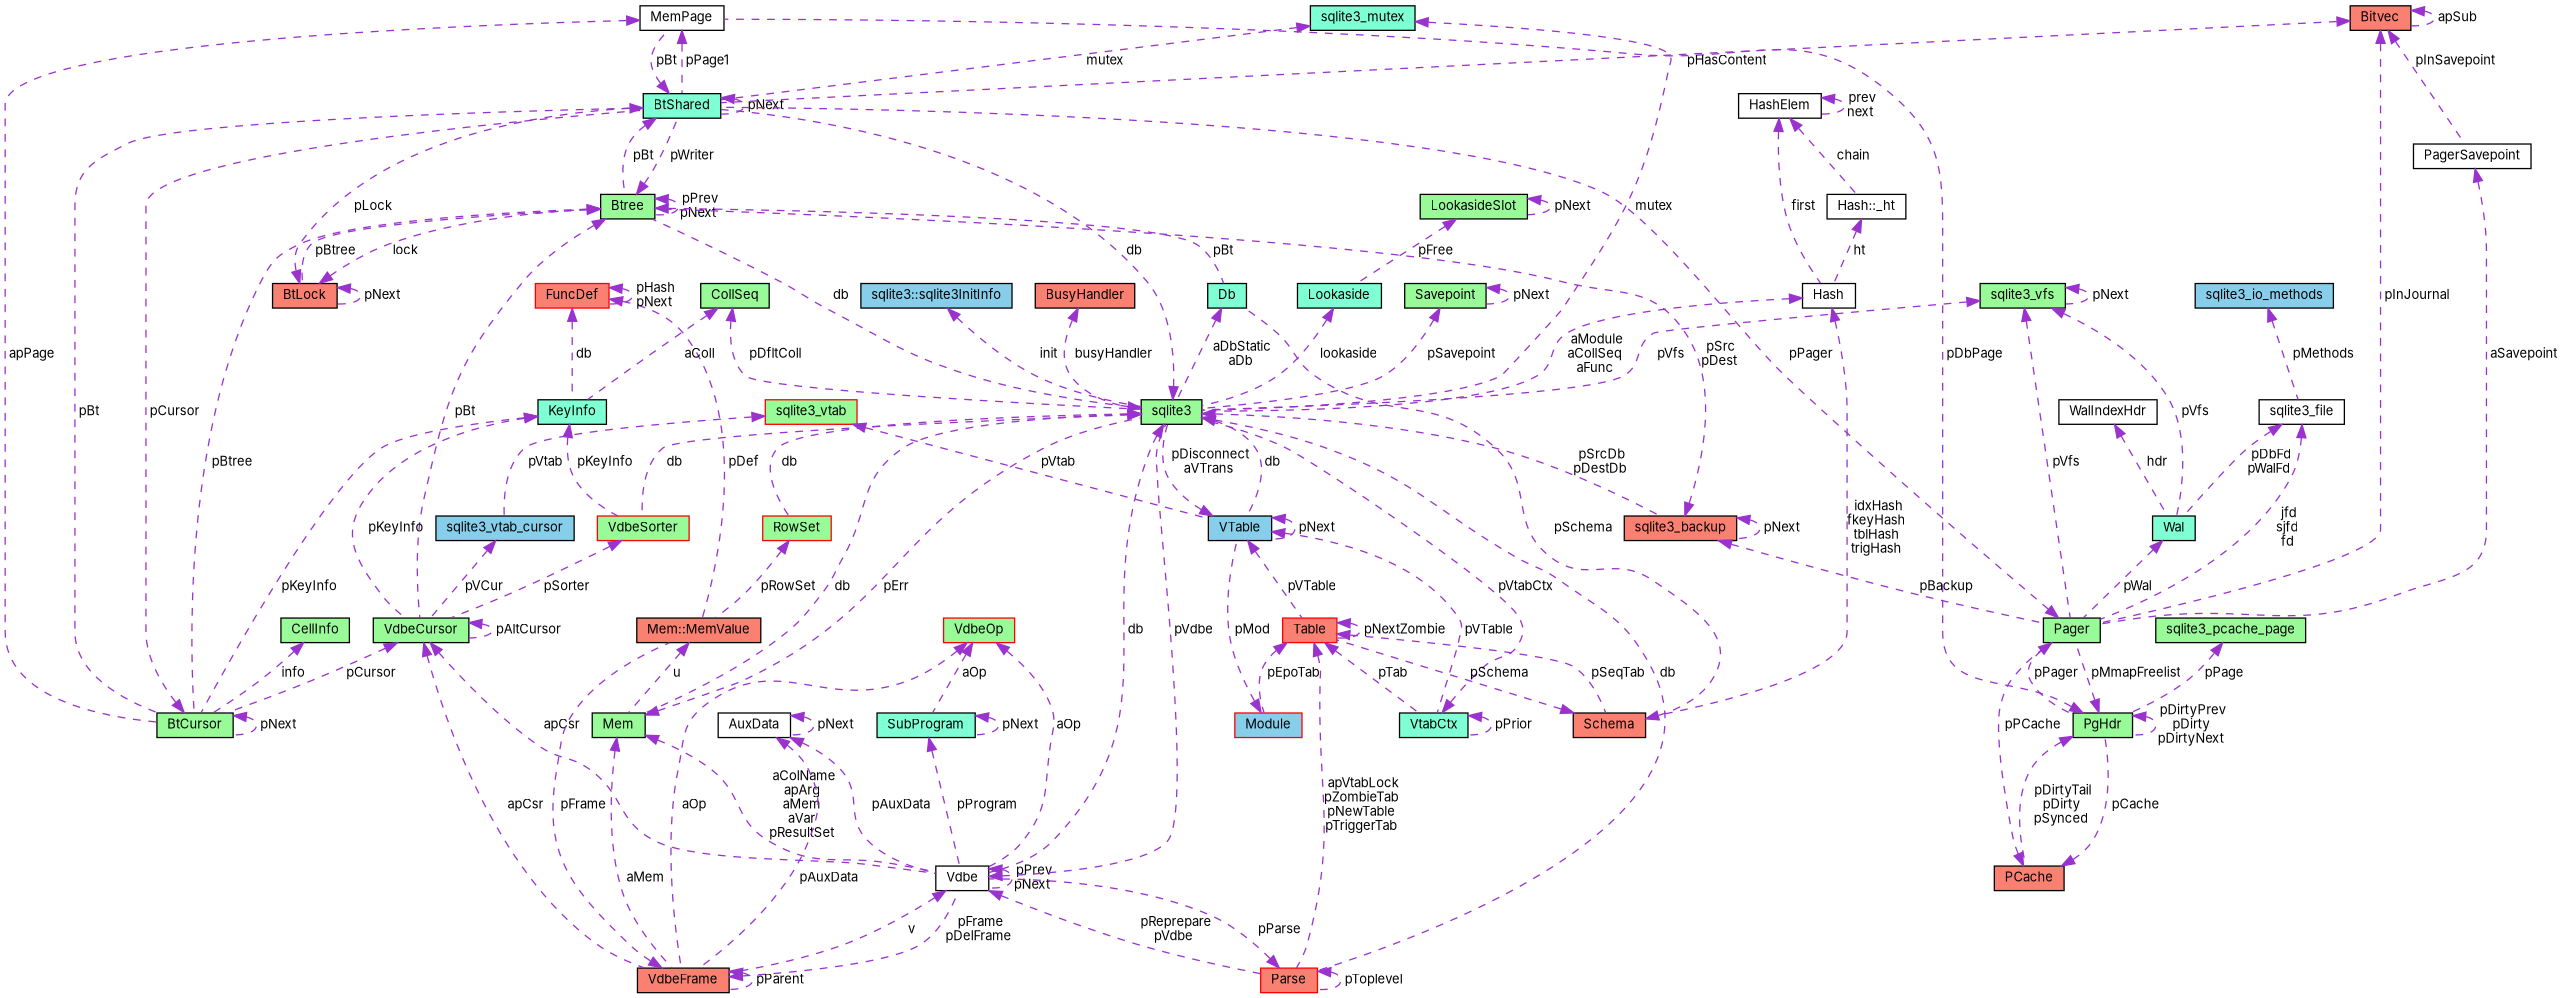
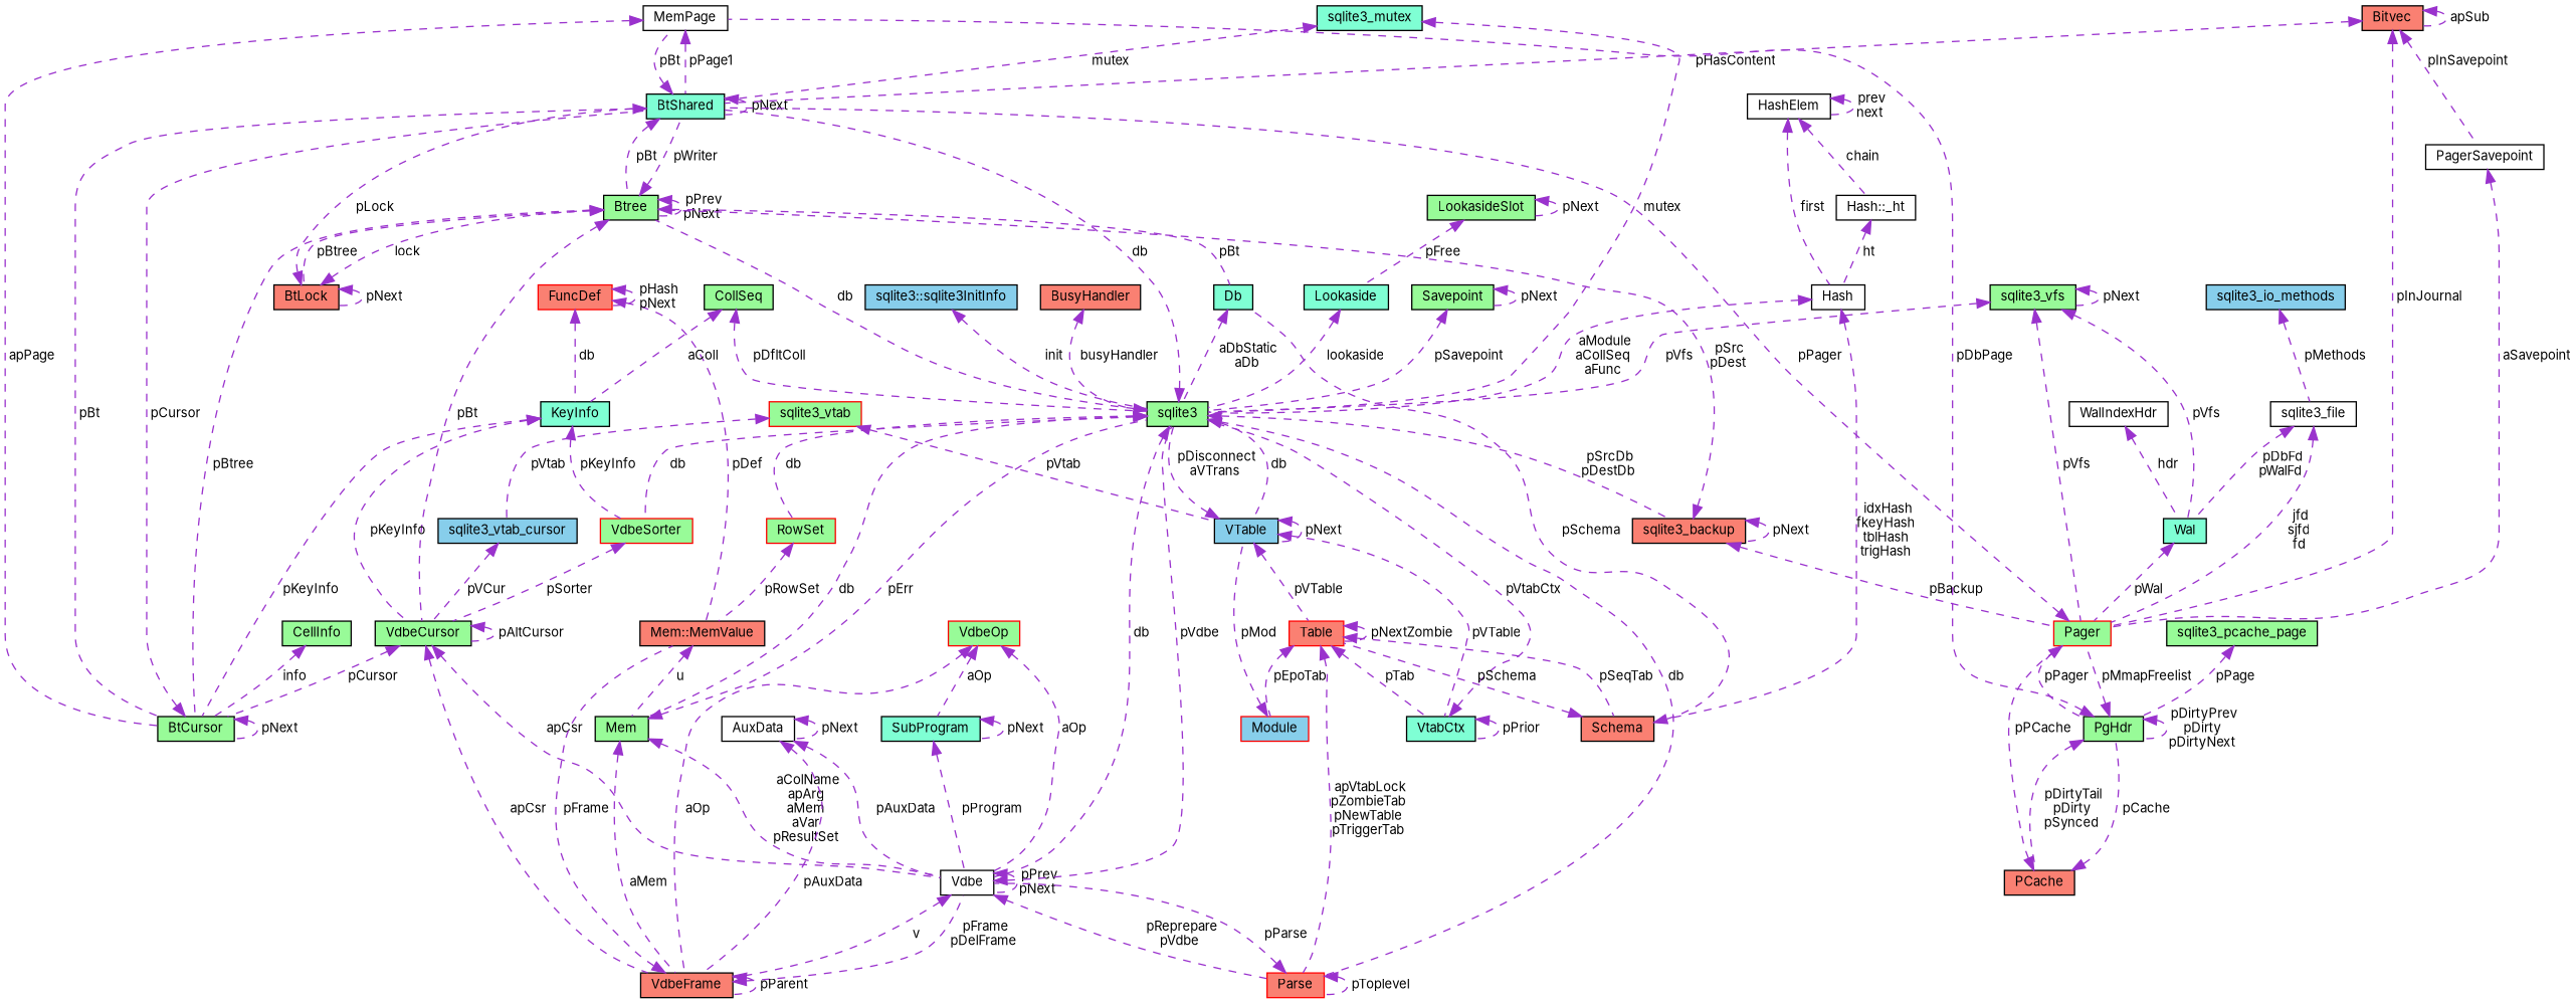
  digraph {
    fontname=Inter
    node [color=black fillcolor=palegreen fontname=Inter fontsize=10 shape=record style=filled]
    edge [color=darkorchid3 dir=back fontname=Inter fontsize=10 labelfontname=Helvetica labelfontsize=10 style=dashed]
    n1 [fillcolor=white fontcolor=black height=0.2 label=MemPage width=0.4]
    n2 [fillcolor=aquamarine height=0.2 label=BtShared width=0.4]
    n3 [height=0.2 label=BtCursor width=0.4]
    n4 [height=0.2 label=Btree width=0.4]
    n5 [height=0.2 label=VdbeCursor width=0.4]
    n6 [fillcolor=salmon height=0.2 label=BtLock width=0.4]
    n7 [fillcolor=aquamarine height=0.2 label=Db width=0.4]
    n8 [fillcolor=white height=0.2 label=Vdbe width=0.4]
    n9 [fillcolor=salmon height=0.2 label=VdbeFrame width=0.4]
    n10 [height=0.2 label=CellInfo width=0.4]
    n11 [fillcolor=aquamarine height=0.2 label=KeyInfo width=0.4]
    n12 [color=red height=0.2 label=VdbeSorter width=0.4]
    n13 [height=0.2 label=sqlite3 width=0.4]
    n14 [height=0.2 label=Mem width=0.4]
    n15 [color=red fillcolor=salmon height=0.2 label=Parse width=0.4]
    n16 [fillcolor=skyblue height=0.2 label=VTable width=0.4]
    n17 [color=red height=0.2 label=RowSet width=0.4]
    n18 [fillcolor=salmon height=0.2 label=sqlite3_backup width=0.4]
    n19 [color=red fillcolor=salmon height=0.2 label=Table width=0.4]
    n20 [fillcolor=aquamarine height=0.2 label=VtabCtx width=0.4]
    n21 [fillcolor=salmon height=0.2 label="Mem::MemValue" width=0.4]
-   n22 [height=0.2 label=Pager width=0.4]
+   n22 [color=red height=0.2 label=Pager width=0.4]
    n23 [fillcolor=white height=0.2 label=AuxData width=0.4]
    n24 [fillcolor=aquamarine height=0.2 label=SubProgram width=0.4]
    n25 [color=red height=0.2 label=VdbeOp width=0.4]
    n26 [fillcolor=skyblue height=0.2 label=sqlite3_vtab_cursor width=0.4]
    n27 [color=red height=0.2 label=sqlite3_vtab width=0.4]
    n28 [fillcolor=salmon height=0.2 label=Schema width=0.4]
    n29 [color=red fillcolor=skyblue height=0.2 label=Module width=0.4]
    n30 [fillcolor=white height=0.2 label=Hash width=0.4]
    n31 [fillcolor=white height=0.2 label="Hash::_ht" width=0.4]
    n32 [fillcolor=white height=0.2 label=HashElem width=0.4]
    n33 [color=red fillcolor=salmon height=0.2 label=FuncDef width=0.4]
    n34 [height=0.2 label=Savepoint width=0.4]
    n35 [fillcolor=aquamarine height=0.2 label=Lookaside width=0.4]
    n36 [height=0.2 label=LookasideSlot width=0.4]
    n37 [fillcolor=aquamarine height=0.2 label=sqlite3_mutex width=0.4]
    n38 [height=0.2 label=sqlite3_vfs width=0.4]
    n39 [fillcolor=aquamarine height=0.2 label=Wal width=0.4]
    n40 [height=0.2 label=PgHdr width=0.4]
    n41 [fillcolor=skyblue height=0.2 label="sqlite3::sqlite3InitInfo" width=0.4]
    n42 [fillcolor=salmon height=0.2 label=BusyHandler width=0.4]
    n43 [height=0.2 label=CollSeq width=0.4]
    n44 [fillcolor=salmon height=0.2 label=Bitvec width=0.4]
    n45 [fillcolor=white height=0.2 label=PagerSavepoint width=0.4]
    n46 [fillcolor=salmon height=0.2 label=PCache width=0.4]
    n47 [height=0.2 label=sqlite3_pcache_page width=0.4]
    n48 [fillcolor=white height=0.2 label=sqlite3_file width=0.4]
    n49 [fillcolor=skyblue height=0.2 label=sqlite3_io_methods width=0.4]
    n50 [fillcolor=white height=0.2 label=WalIndexHdr width=0.4]
    n1 -> n2 [label=" pPage1"]
    n1 -> n3 [label=" apPage"]
    n2 -> n1 [label=" pBt"]
    n2 -> n2 [label=" pNext"]
    n2 -> n3 [label=" pBt"]
    n2 -> n4 [label=" pBt"]
    n3 -> n2 [label=" pCursor"]
    n3 -> n3 [label=" pNext"]
    n4 -> n2 [label=" pWriter"]
    n4 -> n3 [label=" pBtree"]
    n4 -> n4 [label=" pPrev\npNext"]
    n4 -> n5 [label=" pBt"]
    n4 -> n6 [label=" pBtree"]
    n4 -> n7 [label=" pBt"]
    n5 -> n3 [label=" pCursor"]
    n5 -> n5 [label=" pAltCursor"]
    n5 -> n8 [label=" apCsr"]
    n5 -> n9 [label=" apCsr"]
    n6 -> n2 [label=" pLock"]
    n6 -> n4 [label=" lock"]
    n6 -> n6 [label=" pNext"]
    n7 -> n13 [label=" aDbStatic\naDb"]
    n8 -> n8 [label=" pPrev\npNext"]
    n8 -> n9 [label=" v"]
    n8 -> n13 [label=" pVdbe"]
    n8 -> n15 [label=" pReprepare\npVdbe"]
    n9 -> n8 [label=" pFrame\npDelFrame"]
    n9 -> n9 [label=" pParent"]
    n9 -> n21 [label=" pFrame"]
    n10 -> n3 [label=" info"]
    n11 -> n3 [label=" pKeyInfo"]
    n11 -> n5 [label=" pKeyInfo"]
    n11 -> n12 [label=" pKeyInfo"]
    n12 -> n5 [label=" pSorter"]
    n13 -> n2 [label=" db"]
    n13 -> n4 [label=" db"]
    n13 -> n8 [label=" db"]
    n13 -> n12 [label=" db"]
    n13 -> n14 [label=" db"]
    n13 -> n15 [label=" db"]
    n13 -> n16 [label=" db"]
    n13 -> n17 [label=" db"]
    n13 -> n18 [label=" pSrcDb\npDestDb"]
    n14 -> n8 [label=" aColName\napArg\naMem\naVar\npResultSet"]
    n14 -> n9 [label=" aMem"]
    n14 -> n13 [label=" pErr"]
    n15 -> n8 [label=" pParse"]
    n15 -> n15 [label=" pToplevel"]
    n16 -> n13 [label=" pDisconnect\naVTrans"]
    n16 -> n16 [label=" pNext"]
    n16 -> n19 [label=" pVTable"]
    n16 -> n20 [label=" pVTable"]
    n17 -> n21 [label=" pRowSet"]
    n18 -> n4 [label=" pSrc\npDest"]
    n18 -> n18 [label=" pNext"]
    n18 -> n22 [label=" pBackup"]
    n19 -> n15 [label=" apVtabLock\npZombieTab\npNewTable\npTriggerTab"]
    n19 -> n19 [label=" pNextZombie"]
    n19 -> n20 [label=" pTab"]
    n19 -> n28 [label=" pSeqTab"]
    n19 -> n29 [label=" pEpoTab"]
    n20 -> n13 [label=" pVtabCtx"]
    n20 -> n20 [label=" pPrior"]
    n21 -> n14 [label=" u"]
    n22 -> n2 [label=" pPager"]
    n22 -> n40 [label=" pPager"]
    n23 -> n8 [label=" pAuxData"]
    n23 -> n9 [label=" pAuxData"]
    n23 -> n23 [label=" pNext"]
    n24 -> n8 [label=" pProgram"]
    n24 -> n24 [label=" pNext"]
    n25 -> n8 [label=" aOp"]
    n25 -> n9 [label=" aOp"]
    n25 -> n24 [label=" aOp"]
    n26 -> n5 [label=" pVCur"]
    n27 -> n16 [label=" pVtab"]
    n27 -> n26 [label=" pVtab"]
    n28 -> n7 [label=" pSchema"]
    n28 -> n19 [label=" pSchema"]
    n29 -> n16 [label=" pMod"]
    n30 -> n13 [label=" aModule\naCollSeq\naFunc"]
    n30 -> n28 [label=" idxHash\nfkeyHash\ntblHash\ntrigHash"]
    n31 -> n30 [label=" ht"]
    n32 -> n30 [label=" first"]
    n32 -> n31 [label=" chain"]
    n32 -> n32 [label=" prev\nnext"]
    n33 -> n11 [label=" db"]
    n33 -> n21 [label=" pDef"]
    n33 -> n33 [label=" pHash\npNext"]
    n34 -> n13 [label=" pSavepoint"]
    n34 -> n34 [label=" pNext"]
    n35 -> n13 [label=" lookaside"]
    n36 -> n35 [label=" pFree"]
    n36 -> n36 [label=" pNext"]
    n37 -> n2 [label=" mutex"]
    n37 -> n13 [label=" mutex"]
    n38 -> n13 [label=" pVfs"]
    n38 -> n22 [label=" pVfs"]
    n38 -> n38 [label=" pNext"]
    n38 -> n39 [label=" pVfs"]
    n39 -> n22 [label=" pWal"]
    n40 -> n1 [label=" pDbPage"]
    n40 -> n22 [label=" pMmapFreelist"]
    n40 -> n40 [label=" pDirtyPrev\npDirty\npDirtyNext"]
    n40 -> n46 [label=" pDirtyTail\npDirty\npSynced"]
    n41 -> n13 [label=" init"]
    n42 -> n13 [label=" busyHandler"]
    n43 -> n11 [label=" aColl"]
    n43 -> n13 [label=" pDfltColl"]
    n44 -> n2 [label=" pHasContent"]
    n44 -> n22 [label=" pInJournal"]
    n44 -> n44 [label=" apSub"]
    n44 -> n45 [label=" pInSavepoint"]
    n45 -> n22 [label=" aSavepoint"]
    n46 -> n22 [label=" pPCache"]
    n46 -> n40 [label=" pCache"]
    n47 -> n40 [label=" pPage"]
    n48 -> n22 [label=" jfd\nsjfd\nfd"]
    n48 -> n39 [label=" pDbFd\npWalFd"]
    n49 -> n48 [label=" pMethods"]
    n50 -> n39 [label=" hdr"]
  }
